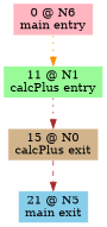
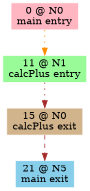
  digraph {
    fontname="DejaVu Serif"
    node [color=white fontname="DejaVu Serif" shape=box style=filled]
    edge [color=brown fontname="DejaVu Serif" style=dotted]
-   n1 [fillcolor=lightpink label="0 @ N6\nmain entry\n"]
+   n1 [fillcolor=lightpink label="0 @ N0\nmain entry\n"]
    n2 [fillcolor=palegreen label="11 @ N1\ncalcPlus entry\n"]
    n3 [fillcolor=tan label="15 @ N0\ncalcPlus exit\n"]
    n4 [fillcolor=skyblue label="21 @ N5\nmain exit\n"]
    n1 -> n2 [color=darkorange]
    n2 -> n3
    n3 -> n4 [style=dashed]
  }
